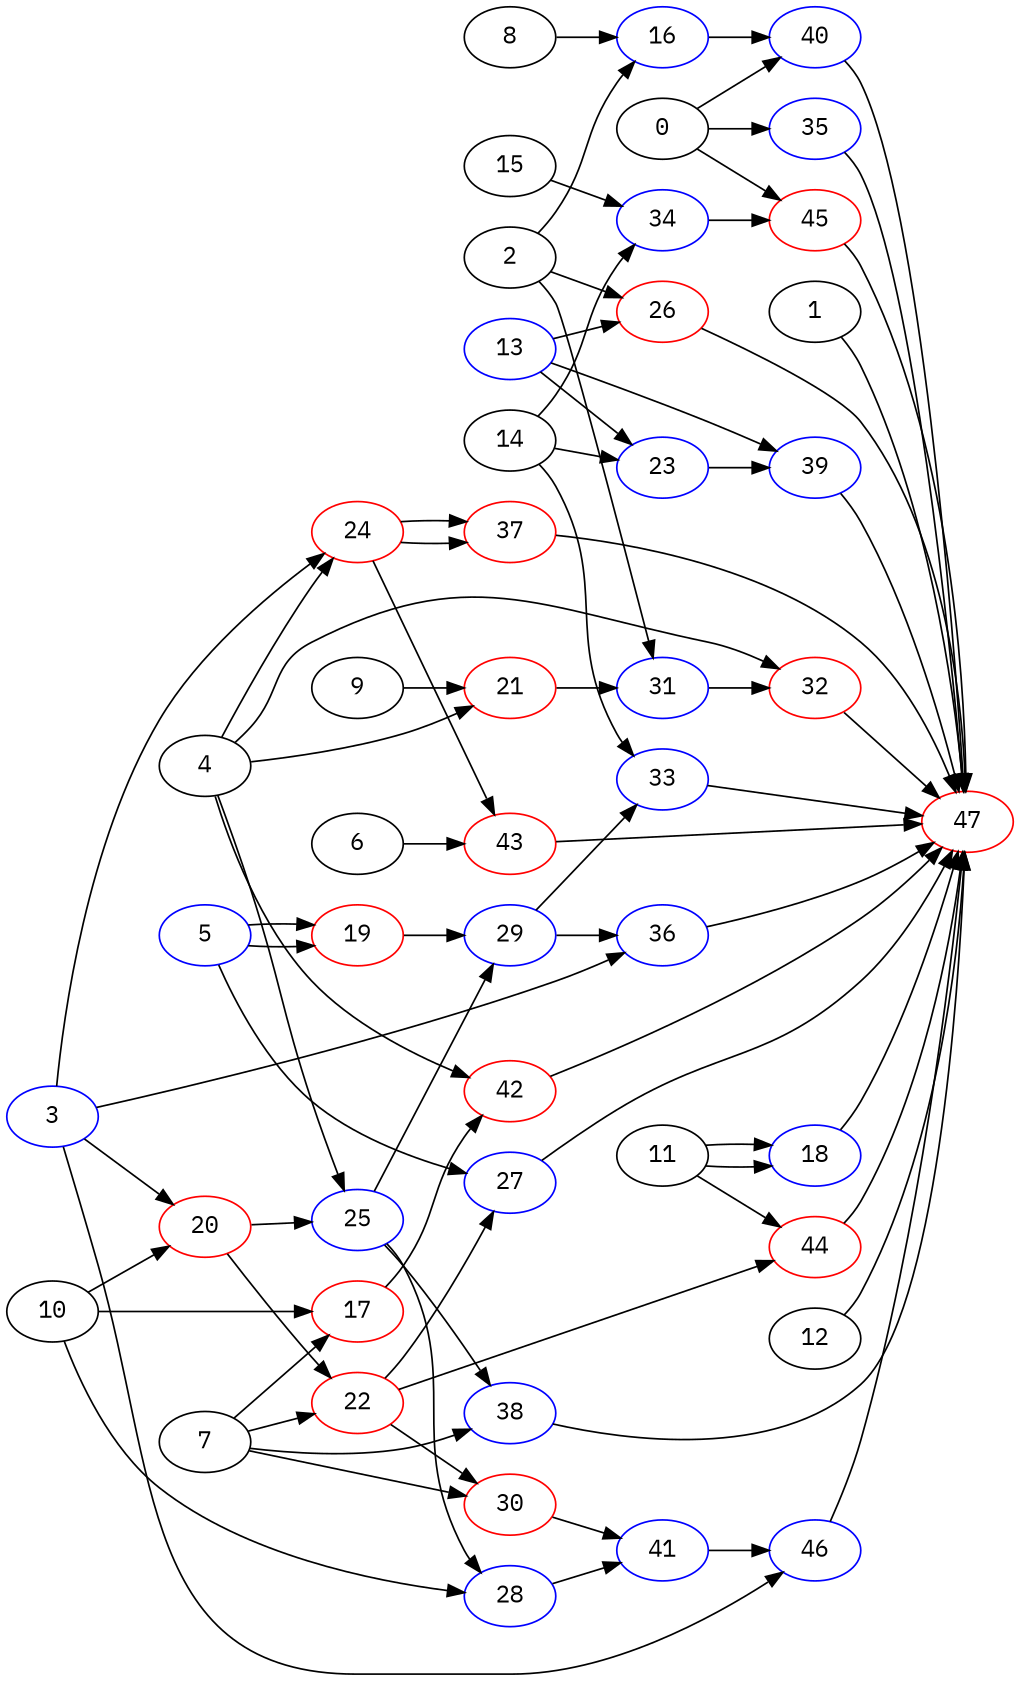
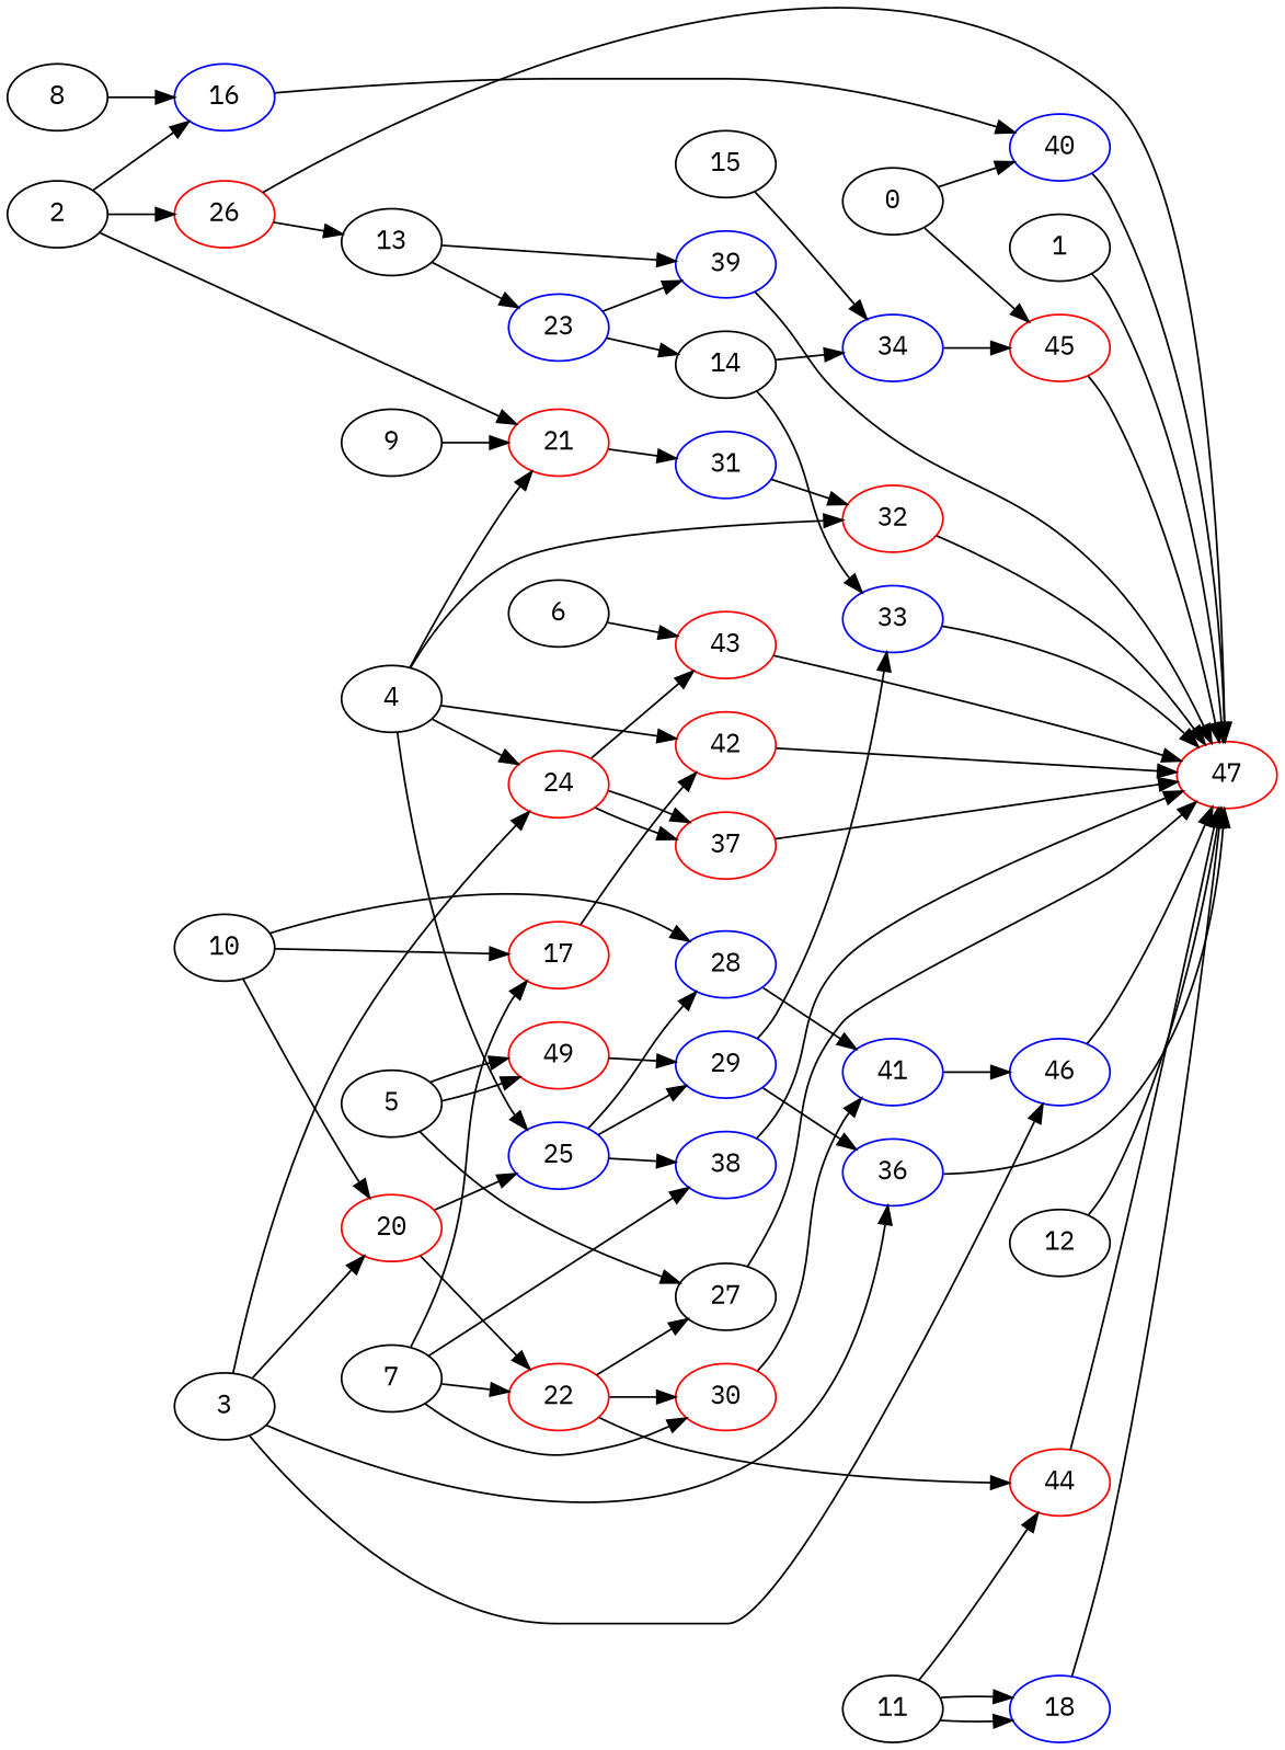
  digraph {
    fontname="IBM Plex Mono"
    rankdir=LR
    node [color=blue fontname="IBM Plex Mono"]
    edge [fontname="IBM Plex Mono"]
    0 [color=black]
-   35
    40
    45 [color=red]
    47 [color=red]
    1 [color=black]
    2 [color=black]
    16
    26 [color=red]
    31
    32 [color=red]
-   3
+   3 [color=black]
    20 [color=red]
    24 [color=red]
    36
    46
    25
    22 [color=red]
    43 [color=red]
    37 [color=red]
    4 [color=black]
    21 [color=red]
    42 [color=red]
    38
    28
    29
-   5
-   19 [color=red]
-   27
+   5 [color=black]
+   19 [color=red label=49]
+   27 [color=black]
    6 [color=black]
    7 [color=black]
    17 [color=red]
    30 [color=red]
    44 [color=red]
    41
    8 [color=black]
    9 [color=black]
    10 [color=black]
    11 [color=black]
    18
    12 [color=black]
-   13
+   13 [color=black]
    23
    39
    14 [color=black]
    33
    34
    15 [color=black]
-   0 -> 35
    0 -> 40
    0 -> 45
-   35 -> 47
    40 -> 47
    45 -> 47
    1 -> 47
    2 -> 16
    2 -> 26
-   2 -> 31
+   2 -> 21
    16 -> 40
    26 -> 47
    31 -> 32
    32 -> 47
    3 -> 20
    3 -> 24
    3 -> 36
    3 -> 46
    20 -> 25
    20 -> 22
    24 -> 43
    24 -> 37
    24 -> 37
    36 -> 47
    46 -> 47
    25 -> 38
    25 -> 28
    25 -> 29
    22 -> 27
    22 -> 30
    22 -> 44
    43 -> 47
    37 -> 47
    4 -> 32
    4 -> 24
    4 -> 25
    4 -> 21
    4 -> 42
    21 -> 31
    42 -> 47
    38 -> 47
    28 -> 41
    29 -> 36
    29 -> 33
    5 -> 19
    5 -> 19
    5 -> 27
    19 -> 29
    27 -> 47
    6 -> 43
    7 -> 22
    7 -> 38
    7 -> 17
    7 -> 30
    17 -> 42
    30 -> 41
    44 -> 47
    41 -> 46
    8 -> 16
    9 -> 21
    10 -> 20
    10 -> 28
    10 -> 17
    11 -> 44
    11 -> 18
    11 -> 18
    18 -> 47
    12 -> 47
-   13 -> 26
+   26 -> 13
    13 -> 23
    13 -> 39
    23 -> 39
    39 -> 47
-   14 -> 23
+   23 -> 14
    14 -> 33
    14 -> 34
    33 -> 47
    34 -> 45
    15 -> 34
  }
